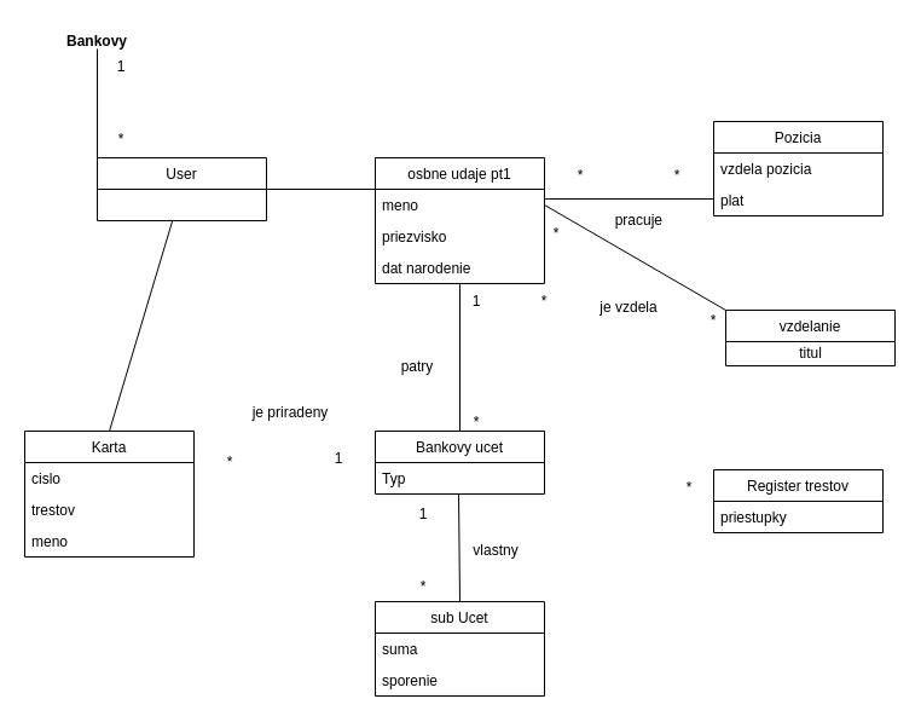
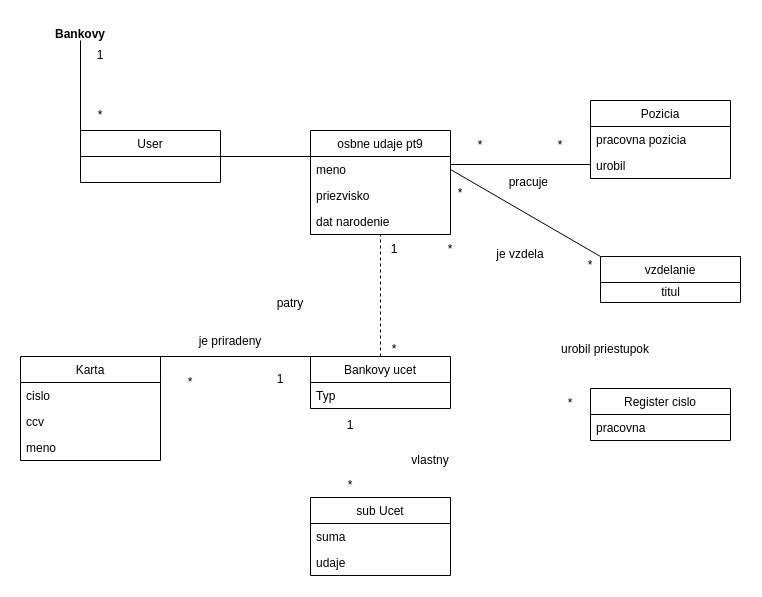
  <mxCell id="0" />
  <mxCell id="1" parent="0" />
  <mxCell id="2" value="User" style="swimlane;fontStyle=0;childLayout=stackLayout;horizontal=1;startSize=26;fillColor=none;horizontalStack=0;resizeParent=1;resizeParentMax=0;resizeLast=0;collapsible=1;marginBottom=0;" vertex="1" parent="1"><mxGeometry x="80" y="130" width="140" height="52" as="geometry" /></mxCell>
- <mxCell id="3" value="osbne udaje pt1" style="swimlane;fontStyle=0;childLayout=stackLayout;horizontal=1;startSize=26;fillColor=none;horizontalStack=0;resizeParent=1;resizeParentMax=0;resizeLast=0;collapsible=1;marginBottom=0;" vertex="1" parent="1"><mxGeometry x="310" y="130" width="140" height="104" as="geometry" /></mxCell>
+ <mxCell id="3" value="osbne udaje pt9" style="swimlane;fontStyle=0;childLayout=stackLayout;horizontal=1;startSize=26;fillColor=none;horizontalStack=0;resizeParent=1;resizeParentMax=0;resizeLast=0;collapsible=1;marginBottom=0;" vertex="1" parent="1"><mxGeometry x="310" y="130" width="140" height="104" as="geometry" /></mxCell>
  <mxCell id="4" value="meno " style="text;strokeColor=none;fillColor=none;align=left;verticalAlign=top;spacingLeft=4;spacingRight=4;overflow=hidden;rotatable=0;points=[[0,0.5],[1,0.5]];portConstraint=eastwest;" vertex="1" parent="3"><mxGeometry y="26" width="140" height="26" as="geometry" /></mxCell>
  <mxCell id="5" value="priezvisko" style="text;strokeColor=none;fillColor=none;align=left;verticalAlign=top;spacingLeft=4;spacingRight=4;overflow=hidden;rotatable=0;points=[[0,0.5],[1,0.5]];portConstraint=eastwest;" vertex="1" parent="3"><mxGeometry y="52" width="140" height="26" as="geometry" /></mxCell>
  <mxCell id="6" value="dat narodenie" style="text;strokeColor=none;fillColor=none;align=left;verticalAlign=top;spacingLeft=4;spacingRight=4;overflow=hidden;rotatable=0;points=[[0,0.5],[1,0.5]];portConstraint=eastwest;" vertex="1" parent="3"><mxGeometry y="78" width="140" height="26" as="geometry" /></mxCell>
  <mxCell id="7" value="Pozicia" style="swimlane;fontStyle=0;childLayout=stackLayout;horizontal=1;startSize=26;fillColor=none;horizontalStack=0;resizeParent=1;resizeParentMax=0;resizeLast=0;collapsible=1;marginBottom=0;" vertex="1" parent="1"><mxGeometry x="590" y="100" width="140" height="78" as="geometry" /></mxCell>
- <mxCell id="8" value="vzdela pozicia" style="text;strokeColor=none;fillColor=none;align=left;verticalAlign=top;spacingLeft=4;spacingRight=4;overflow=hidden;rotatable=0;points=[[0,0.5],[1,0.5]];portConstraint=eastwest;" vertex="1" parent="7"><mxGeometry y="26" width="140" height="26" as="geometry" /></mxCell>
- <mxCell id="9" value="plat" style="text;strokeColor=none;fillColor=none;align=left;verticalAlign=top;spacingLeft=4;spacingRight=4;overflow=hidden;rotatable=0;points=[[0,0.5],[1,0.5]];portConstraint=eastwest;" vertex="1" parent="7"><mxGeometry y="52" width="140" height="26" as="geometry" /></mxCell>
+ <mxCell id="8" value="pracovna pozicia" style="text;strokeColor=none;fillColor=none;align=left;verticalAlign=top;spacingLeft=4;spacingRight=4;overflow=hidden;rotatable=0;points=[[0,0.5],[1,0.5]];portConstraint=eastwest;" vertex="1" parent="7"><mxGeometry y="26" width="140" height="26" as="geometry" /></mxCell>
+ <mxCell id="9" value="urobil" style="text;strokeColor=none;fillColor=none;align=left;verticalAlign=top;spacingLeft=4;spacingRight=4;overflow=hidden;rotatable=0;points=[[0,0.5],[1,0.5]];portConstraint=eastwest;" vertex="1" parent="7"><mxGeometry y="52" width="140" height="26" as="geometry" /></mxCell>
  <mxCell id="10" value="" style="line;strokeWidth=1;fillColor=none;align=left;verticalAlign=middle;spacingTop=-1;spacingLeft=3;spacingRight=3;rotatable=0;labelPosition=right;points=[];portConstraint=eastwest;" vertex="1" parent="1"><mxGeometry x="450" y="160" width="140" height="8" as="geometry" /></mxCell>
  <mxCell id="11" value="" style="line;strokeWidth=1;fillColor=none;align=left;verticalAlign=middle;spacingTop=-1;spacingLeft=3;spacingRight=3;rotatable=0;labelPosition=right;points=[];portConstraint=eastwest;" vertex="1" parent="1"><mxGeometry x="220" y="152" width="90" height="8" as="geometry" /></mxCell>
  <mxCell id="12" value="vzdelanie" style="swimlane;fontStyle=0;childLayout=stackLayout;horizontal=1;startSize=26;fillColor=none;horizontalStack=0;resizeParent=1;resizeParentMax=0;resizeLast=0;collapsible=1;marginBottom=0;" vertex="1" parent="1"><mxGeometry x="600" y="256" width="140" height="46" as="geometry" /></mxCell>
  <mxCell id="13" value="titul" style="text;html=1;align=center;verticalAlign=middle;resizable=0;points=[];autosize=1;strokeColor=none;fillColor=none;" vertex="1" parent="12"><mxGeometry y="26" width="140" height="20" as="geometry" /></mxCell>
  <mxCell id="14" value="" style="endArrow=none;html=1;rounded=0;entryX=1;entryY=0.5;entryDx=0;entryDy=0;exitX=0;exitY=0;exitDx=0;exitDy=0;" edge="1" parent="1" source="12" target="4"><mxGeometry width="50" height="50" relative="1" as="geometry"><mxPoint x="400" y="410" as="sourcePoint" /><mxPoint x="450" y="360" as="targetPoint" /></mxGeometry></mxCell>
  <mxCell id="15" value="Bankovy ucet" style="swimlane;fontStyle=0;childLayout=stackLayout;horizontal=1;startSize=26;fillColor=none;horizontalStack=0;resizeParent=1;resizeParentMax=0;resizeLast=0;collapsible=1;marginBottom=0;" vertex="1" parent="1"><mxGeometry x="310" y="356" width="140" height="52" as="geometry" /></mxCell>
  <mxCell id="16" value="Typ" style="text;strokeColor=none;fillColor=none;align=left;verticalAlign=top;spacingLeft=4;spacingRight=4;overflow=hidden;rotatable=0;points=[[0,0.5],[1,0.5]];portConstraint=eastwest;" vertex="1" parent="15"><mxGeometry y="26" width="140" height="26" as="geometry" /></mxCell>
- <mxCell id="17" value="" style="endArrow=none;html=1;rounded=0;exitX=0.5;exitY=0;exitDx=0;exitDy=0;" edge="1" parent="1" source="15" target="6"><mxGeometry width="50" height="50" relative="1" as="geometry"><mxPoint x="400" y="410" as="sourcePoint" /><mxPoint x="450" y="360" as="targetPoint" /></mxGeometry></mxCell>
+ <mxCell id="17" value="" style="endArrow=none;html=1;rounded=0;exitX=0.5;exitY=0;exitDx=0;exitDy=0;dashed=1;" edge="1" parent="1" source="15" target="6"><mxGeometry width="50" height="50" relative="1" as="geometry"><mxPoint x="400" y="410" as="sourcePoint" /><mxPoint x="450" y="360" as="targetPoint" /></mxGeometry></mxCell>
  <mxCell id="18" value="sub Ucet" style="swimlane;fontStyle=0;childLayout=stackLayout;horizontal=1;startSize=26;fillColor=none;horizontalStack=0;resizeParent=1;resizeParentMax=0;resizeLast=0;collapsible=1;marginBottom=0;" vertex="1" parent="1"><mxGeometry x="310" y="497" width="140" height="78" as="geometry" /></mxCell>
  <mxCell id="19" value="suma " style="text;strokeColor=none;fillColor=none;align=left;verticalAlign=top;spacingLeft=4;spacingRight=4;overflow=hidden;rotatable=0;points=[[0,0.5],[1,0.5]];portConstraint=eastwest;" vertex="1" parent="18"><mxGeometry y="26" width="140" height="26" as="geometry" /></mxCell>
- <mxCell id="20" value="sporenie" style="text;strokeColor=none;fillColor=none;align=left;verticalAlign=top;spacingLeft=4;spacingRight=4;overflow=hidden;rotatable=0;points=[[0,0.5],[1,0.5]];portConstraint=eastwest;" vertex="1" parent="18"><mxGeometry y="52" width="140" height="26" as="geometry" /></mxCell>
- <mxCell id="21" value="" style="endArrow=none;html=1;rounded=0;exitX=0.5;exitY=0;exitDx=0;exitDy=0;entryX=0.493;entryY=1;entryDx=0;entryDy=0;entryPerimeter=0;" edge="1" parent="1" source="18" target="16"><mxGeometry width="50" height="50" relative="1" as="geometry"><mxPoint x="400" y="410" as="sourcePoint" /><mxPoint x="380" y="408" as="targetPoint" /></mxGeometry></mxCell>
- <mxCell id="22" value="Register trestov" style="swimlane;fontStyle=0;childLayout=stackLayout;horizontal=1;startSize=26;fillColor=none;horizontalStack=0;resizeParent=1;resizeParentMax=0;resizeLast=0;collapsible=1;marginBottom=0;" vertex="1" parent="1"><mxGeometry x="590" y="388" width="140" height="52" as="geometry" /></mxCell>
- <mxCell id="23" value="priestupky" style="text;strokeColor=none;fillColor=none;align=left;verticalAlign=top;spacingLeft=4;spacingRight=4;overflow=hidden;rotatable=0;points=[[0,0.5],[1,0.5]];portConstraint=eastwest;" vertex="1" parent="22"><mxGeometry y="26" width="140" height="26" as="geometry" /></mxCell>
+ <mxCell id="20" value="udaje" style="text;strokeColor=none;fillColor=none;align=left;verticalAlign=top;spacingLeft=4;spacingRight=4;overflow=hidden;rotatable=0;points=[[0,0.5],[1,0.5]];portConstraint=eastwest;" vertex="1" parent="18"><mxGeometry y="52" width="140" height="26" as="geometry" /></mxCell>
+ <mxCell id="22" value="Register cislo" style="swimlane;fontStyle=0;childLayout=stackLayout;horizontal=1;startSize=26;fillColor=none;horizontalStack=0;resizeParent=1;resizeParentMax=0;resizeLast=0;collapsible=1;marginBottom=0;" vertex="1" parent="1"><mxGeometry x="590" y="388" width="140" height="52" as="geometry" /></mxCell>
+ <mxCell id="23" value="pracovna" style="text;strokeColor=none;fillColor=none;align=left;verticalAlign=top;spacingLeft=4;spacingRight=4;overflow=hidden;rotatable=0;points=[[0,0.5],[1,0.5]];portConstraint=eastwest;" vertex="1" parent="22"><mxGeometry y="26" width="140" height="26" as="geometry" /></mxCell>
  <mxCell id="24" value="Karta" style="swimlane;fontStyle=0;childLayout=stackLayout;horizontal=1;startSize=26;fillColor=none;horizontalStack=0;resizeParent=1;resizeParentMax=0;resizeLast=0;collapsible=1;marginBottom=0;" vertex="1" parent="1"><mxGeometry x="20" y="356" width="140" height="104" as="geometry" /></mxCell>
  <mxCell id="25" value="cislo" style="text;strokeColor=none;fillColor=none;align=left;verticalAlign=top;spacingLeft=4;spacingRight=4;overflow=hidden;rotatable=0;points=[[0,0.5],[1,0.5]];portConstraint=eastwest;" vertex="1" parent="24"><mxGeometry y="26" width="140" height="26" as="geometry" /></mxCell>
- <mxCell id="26" value="trestov" style="text;strokeColor=none;fillColor=none;align=left;verticalAlign=top;spacingLeft=4;spacingRight=4;overflow=hidden;rotatable=0;points=[[0,0.5],[1,0.5]];portConstraint=eastwest;" vertex="1" parent="24"><mxGeometry y="52" width="140" height="26" as="geometry" /></mxCell>
+ <mxCell id="26" value="ccv" style="text;strokeColor=none;fillColor=none;align=left;verticalAlign=top;spacingLeft=4;spacingRight=4;overflow=hidden;rotatable=0;points=[[0,0.5],[1,0.5]];portConstraint=eastwest;" vertex="1" parent="24"><mxGeometry y="52" width="140" height="26" as="geometry" /></mxCell>
  <mxCell id="27" value="meno" style="text;strokeColor=none;fillColor=none;align=left;verticalAlign=top;spacingLeft=4;spacingRight=4;overflow=hidden;rotatable=0;points=[[0,0.5],[1,0.5]];portConstraint=eastwest;" vertex="1" parent="24"><mxGeometry y="78" width="140" height="26" as="geometry" /></mxCell>
- <mxCell id="28" value="" style="endArrow=none;html=1;rounded=0;exitX=0.5;exitY=0;exitDx=0;exitDy=0;" edge="1" parent="1" source="24" target="2"><mxGeometry width="50" height="50" relative="1" as="geometry"><mxPoint x="400" y="510" as="sourcePoint" /><mxPoint x="450" y="460" as="targetPoint" /></mxGeometry></mxCell>
- <mxCell id="29" value="patry" style="text;html=1;strokeColor=none;fillColor=none;align=center;verticalAlign=middle;whiteSpace=wrap;rounded=0;" vertex="1" parent="1"><mxGeometry x="310" y="288" width="70" height="30" as="geometry" /></mxCell>
+ <mxCell id="28" value="" style="endArrow=none;html=1;rounded=0;exitX=0.5;exitY=0;exitDx=0;exitDy=0;entryX=0;entryY=0;entryDx=0;entryDy=0;" edge="1" parent="1" source="24" target="15"><mxGeometry width="50" height="50" relative="1" as="geometry"><mxPoint x="400" y="510" as="sourcePoint" /><mxPoint x="450" y="460" as="targetPoint" /></mxGeometry></mxCell>
+ <mxCell id="29" value="patry" style="text;html=1;strokeColor=none;fillColor=none;align=center;verticalAlign=middle;whiteSpace=wrap;rounded=0;" vertex="1" parent="1"><mxGeometry x="255" y="288" width="70" height="30" as="geometry" /></mxCell>
  <mxCell id="30" value="*" style="text;html=1;strokeColor=none;fillColor=none;align=center;verticalAlign=middle;whiteSpace=wrap;rounded=0;" vertex="1" parent="1"><mxGeometry x="364" y="334" width="60" height="30" as="geometry" /></mxCell>
  <mxCell id="31" value="1" style="text;html=1;strokeColor=none;fillColor=none;align=center;verticalAlign=middle;whiteSpace=wrap;rounded=0;" vertex="1" parent="1"><mxGeometry x="364" y="234" width="60" height="30" as="geometry" /></mxCell>
- <mxCell id="32" value="vlastny" style="text;html=1;strokeColor=none;fillColor=none;align=center;verticalAlign=middle;whiteSpace=wrap;rounded=0;" vertex="1" parent="1"><mxGeometry x="380" y="440" width="60" height="30" as="geometry" /></mxCell>
+ <mxCell id="32" value="vlastny" style="text;html=1;strokeColor=none;fillColor=none;align=center;verticalAlign=middle;whiteSpace=wrap;rounded=0;" vertex="1" parent="1"><mxGeometry x="400" y="445" width="60" height="30" as="geometry" /></mxCell>
  <mxCell id="33" value="*" style="text;html=1;strokeColor=none;fillColor=none;align=center;verticalAlign=middle;whiteSpace=wrap;rounded=0;" vertex="1" parent="1"><mxGeometry x="320" y="470" width="60" height="30" as="geometry" /></mxCell>
  <mxCell id="34" value="1" style="text;html=1;strokeColor=none;fillColor=none;align=center;verticalAlign=middle;whiteSpace=wrap;rounded=0;" vertex="1" parent="1"><mxGeometry x="320" y="410" width="60" height="30" as="geometry" /></mxCell>
- <mxCell id="35" value="je priradeny" style="text;html=1;strokeColor=none;fillColor=none;align=center;verticalAlign=middle;whiteSpace=wrap;rounded=0;" vertex="1" parent="1"><mxGeometry x="190" y="326" width="100" height="30" as="geometry" /></mxCell>
+ <mxCell id="35" value="je priradeny" style="text;html=1;strokeColor=none;fillColor=none;align=center;verticalAlign=middle;whiteSpace=wrap;rounded=0;" vertex="1" parent="1"><mxGeometry x="180" y="326" width="100" height="30" as="geometry" /></mxCell>
  <mxCell id="36" value="1" style="text;html=1;strokeColor=none;fillColor=none;align=center;verticalAlign=middle;whiteSpace=wrap;rounded=0;" vertex="1" parent="1"><mxGeometry x="250" y="364" width="60" height="30" as="geometry" /></mxCell>
  <mxCell id="37" value="*" style="text;html=1;strokeColor=none;fillColor=none;align=center;verticalAlign=middle;whiteSpace=wrap;rounded=0;" vertex="1" parent="1"><mxGeometry x="160" y="367" width="60" height="30" as="geometry" /></mxCell>
  <mxCell id="38" value="*" style="text;html=1;strokeColor=none;fillColor=none;align=center;verticalAlign=middle;whiteSpace=wrap;rounded=0;" vertex="1" parent="1"><mxGeometry x="450" y="130" width="60" height="30" as="geometry" /></mxCell>
  <mxCell id="39" value="*" style="text;html=1;strokeColor=none;fillColor=none;align=center;verticalAlign=middle;whiteSpace=wrap;rounded=0;" vertex="1" parent="1"><mxGeometry x="530" y="130" width="60" height="30" as="geometry" /></mxCell>
  <mxCell id="40" value="pracuje&amp;nbsp;" style="text;html=1;strokeColor=none;fillColor=none;align=center;verticalAlign=middle;whiteSpace=wrap;rounded=0;" vertex="1" parent="1"><mxGeometry x="500" y="167" width="60" height="30" as="geometry" /></mxCell>
  <mxCell id="41" value="Bankovy" style="text;align=center;fontStyle=1;verticalAlign=middle;spacingLeft=3;spacingRight=3;strokeColor=none;rotatable=0;points=[[0,0.5],[1,0.5]];portConstraint=eastwest;" vertex="1" parent="1"><mxGeometry x="40" y="20" width="80" height="26" as="geometry" /></mxCell>
  <mxCell id="42" value="" style="endArrow=none;html=1;rounded=0;exitX=0;exitY=0;exitDx=0;exitDy=0;" edge="1" parent="1" source="2"><mxGeometry width="50" height="50" relative="1" as="geometry"><mxPoint x="400" y="200" as="sourcePoint" /><mxPoint x="80" y="40" as="targetPoint" /></mxGeometry></mxCell>
  <mxCell id="43" value="*" style="text;html=1;strokeColor=none;fillColor=none;align=center;verticalAlign=middle;whiteSpace=wrap;rounded=0;" vertex="1" parent="1"><mxGeometry x="70" y="100" width="60" height="30" as="geometry" /></mxCell>
  <mxCell id="44" value="1" style="text;html=1;strokeColor=none;fillColor=none;align=center;verticalAlign=middle;whiteSpace=wrap;rounded=0;" vertex="1" parent="1"><mxGeometry x="70" y="40" width="60" height="30" as="geometry" /></mxCell>
  <mxCell id="45" value="*" style="text;html=1;strokeColor=none;fillColor=none;align=center;verticalAlign=middle;whiteSpace=wrap;rounded=0;" vertex="1" parent="1"><mxGeometry x="560" y="250" width="60" height="30" as="geometry" /></mxCell>
  <mxCell id="46" value="*" style="text;html=1;strokeColor=none;fillColor=none;align=center;verticalAlign=middle;whiteSpace=wrap;rounded=0;" vertex="1" parent="1"><mxGeometry x="430" y="178" width="60" height="30" as="geometry" /></mxCell>
  <mxCell id="47" value="*" style="text;html=1;strokeColor=none;fillColor=none;align=center;verticalAlign=middle;whiteSpace=wrap;rounded=0;" vertex="1" parent="1"><mxGeometry x="540" y="388" width="60" height="30" as="geometry" /></mxCell>
  <mxCell id="48" value="*" style="text;html=1;strokeColor=none;fillColor=none;align=center;verticalAlign=middle;whiteSpace=wrap;rounded=0;" vertex="1" parent="1"><mxGeometry x="420" y="234" width="60" height="30" as="geometry" /></mxCell>
  <mxCell id="49" value="je vzdela" style="text;html=1;strokeColor=none;fillColor=none;align=center;verticalAlign=middle;whiteSpace=wrap;rounded=0;" vertex="1" parent="1"><mxGeometry x="490" y="239" width="60" height="30" as="geometry" /></mxCell>
+ <mxCell id="50" value="urobil priestupok" style="text;html=1;strokeColor=none;fillColor=none;align=center;verticalAlign=middle;whiteSpace=wrap;rounded=0;" vertex="1" parent="1"><mxGeometry x="550" y="334" width="110" height="30" as="geometry" /></mxCell>
